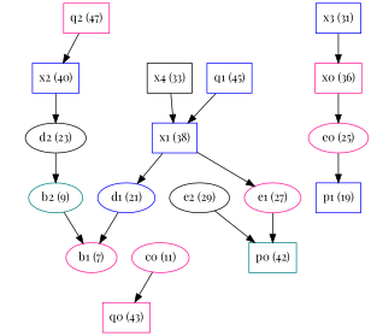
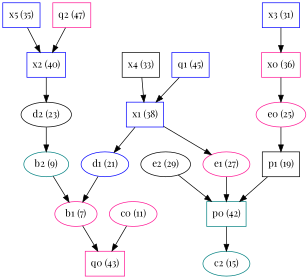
  digraph {
    fontname="Playfair Display"
    node [color=deeppink fontname="Playfair Display" shape=polygon]
    edge [fontname="Playfair Display"]
    b1 [label="\N (7)" shape=""]
    q0 [label="\N (43)"]
    b2 [color=teal label="\N (9)" shape=""]
    c0 [label="\N (11)" shape=""]
+   c2 [color=teal label="\N (15)" shape=""]
    d1 [color=blue label="\N (21)" shape=""]
    d2 [color=black label="\N (23)" shape=""]
    e0 [label="\N (25)" shape=""]
-   p1 [color=blue label="\N (19)"]
+   p1 [color=black label="\N (19)"]
    p0 [color=teal label="\N (42)"]
    e1 [label="\N (27)" shape=""]
    e2 [color=black label="\N (29)" shape=""]
    x0 [label="\N (36)"]
    x3 [color=blue label="\N (31)"]
    q1 [color=blue label="\N (45)"]
    x1 [color=blue label="\N (38)"]
    x4 [color=black label="\N (33)"]
    q2 [label="\N (47)"]
    x2 [color=blue label="\N (40)"]
+   x5 [color=blue label="\N (35)"]
+   b1 -> q0
    b2 -> b1
    c0 -> q0
    d1 -> b1
    d2 -> b2
    e0 -> p1
+   p1 -> p0
+   p0 -> c2
    e1 -> p0
    e2 -> p0
    x0 -> e0
    x3 -> x0
    q1 -> x1
    x1 -> d1
    x1 -> e1
    x4 -> x1
    q2 -> x2
    x2 -> d2
+   x5 -> x2
  }
